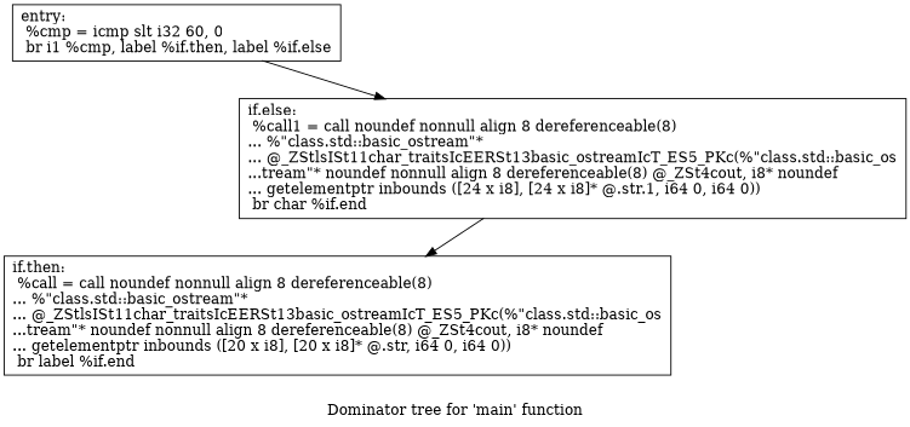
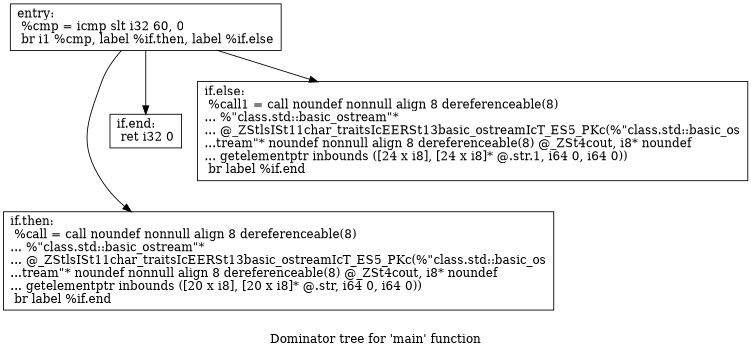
  digraph {
    label="Dominator tree for 'main' function"
    node [shape=record]
    n1 [label="{entry:\l  %cmp = icmp slt i32 60, 0\l  br i1 %cmp, label %if.then, label %if.else\l}"]
    n2 [label="{if.then:                                          \l  %call = call noundef nonnull align 8 dereferenceable(8)\l... %\"class.std::basic_ostream\"*\l... @_ZStlsISt11char_traitsIcEERSt13basic_ostreamIcT_ES5_PKc(%\"class.std::basic_os\l...tream\"* noundef nonnull align 8 dereferenceable(8) @_ZSt4cout, i8* noundef\l... getelementptr inbounds ([20 x i8], [20 x i8]* @.str, i64 0, i64 0))\l  br label %if.end\l}"]
-   n4 [label="{if.else:                                          \l  %call1 = call noundef nonnull align 8 dereferenceable(8)\l... %\"class.std::basic_ostream\"*\l... @_ZStlsISt11char_traitsIcEERSt13basic_ostreamIcT_ES5_PKc(%\"class.std::basic_os\l...tream\"* noundef nonnull align 8 dereferenceable(8) @_ZSt4cout, i8* noundef\l... getelementptr inbounds ([24 x i8], [24 x i8]* @.str.1, i64 0, i64 0))\l  br char %if.end\l}"]
-   n4 -> n2
+   n3 [label="{if.end:                                           \l  ret i32 0\l}"]
+   n4 [label="{if.else:                                          \l  %call1 = call noundef nonnull align 8 dereferenceable(8)\l... %\"class.std::basic_ostream\"*\l... @_ZStlsISt11char_traitsIcEERSt13basic_ostreamIcT_ES5_PKc(%\"class.std::basic_os\l...tream\"* noundef nonnull align 8 dereferenceable(8) @_ZSt4cout, i8* noundef\l... getelementptr inbounds ([24 x i8], [24 x i8]* @.str.1, i64 0, i64 0))\l  br label %if.end\l}"]
+   n1 -> n2
+   n1 -> n3
    n1 -> n4
  }
